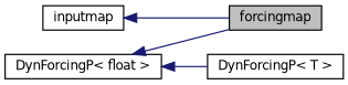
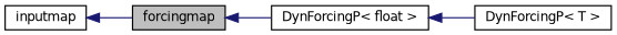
  digraph {
    fontname="DejaVu Sans"
    rankdir=LR
    node [color=black fillcolor=white fontname="DejaVu Sans" fontsize=10 shape=record style=filled]
    edge [color=midnightblue dir=back fontname="DejaVu Sans" fontsize=10 labelfontname=Helvetica labelfontsize=10 style=solid]
    n1 [fillcolor=grey75 fontcolor=black height=0.2 label=forcingmap width=0.4]
    n2 [height=0.2 label="DynForcingP\< float \>" width=0.4]
    n3 [height=0.2 label="DynForcingP\< T \>" width=0.4]
    n4 [height=0.2 label=inputmap width=0.4]
-   n2 -> n1
+   n1 -> n2
    n2 -> n3
    n4 -> n1
  }
